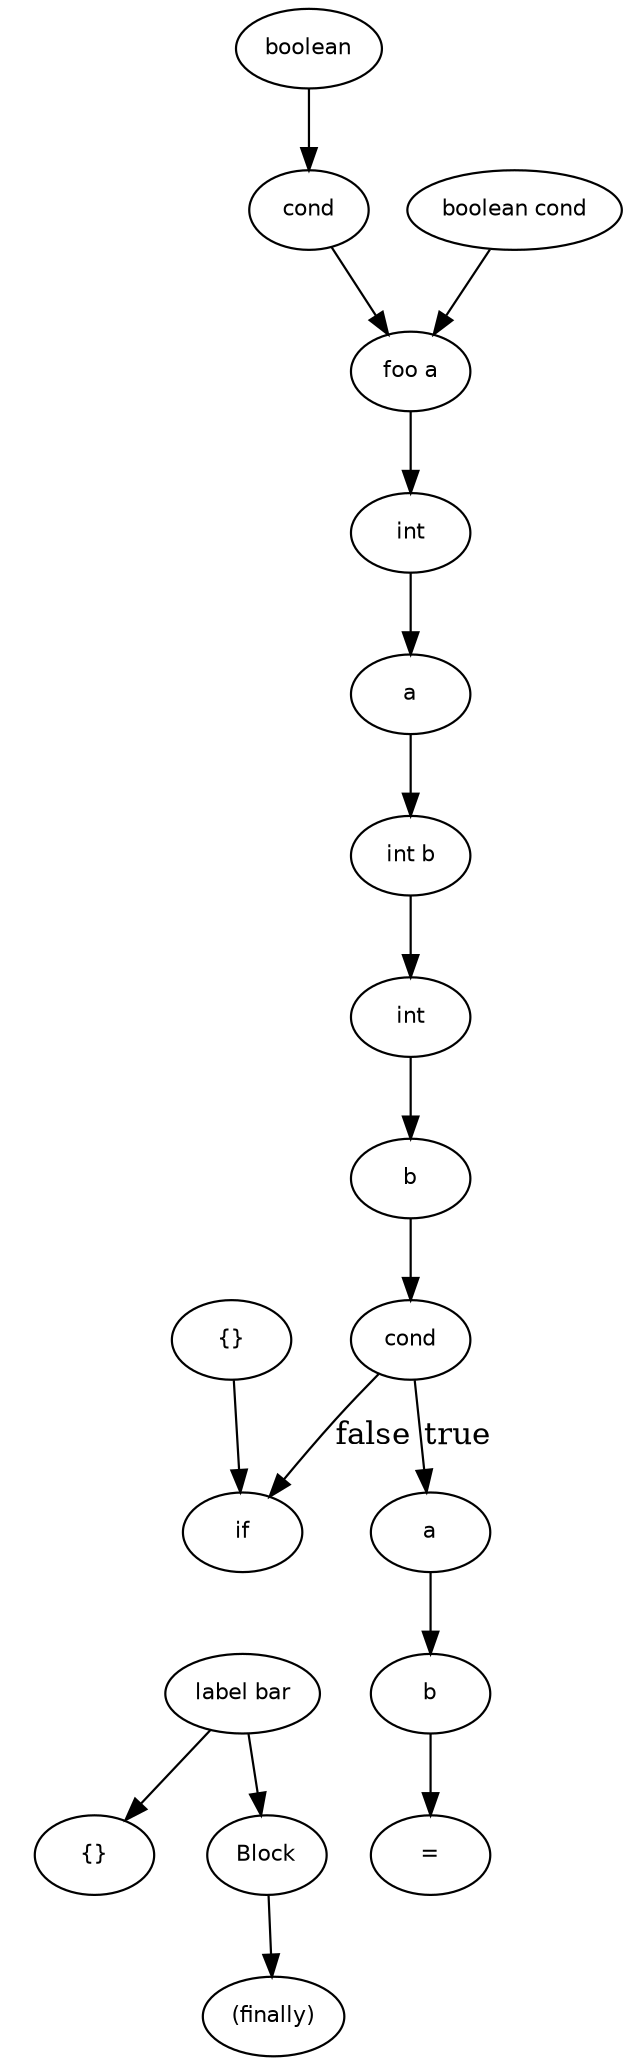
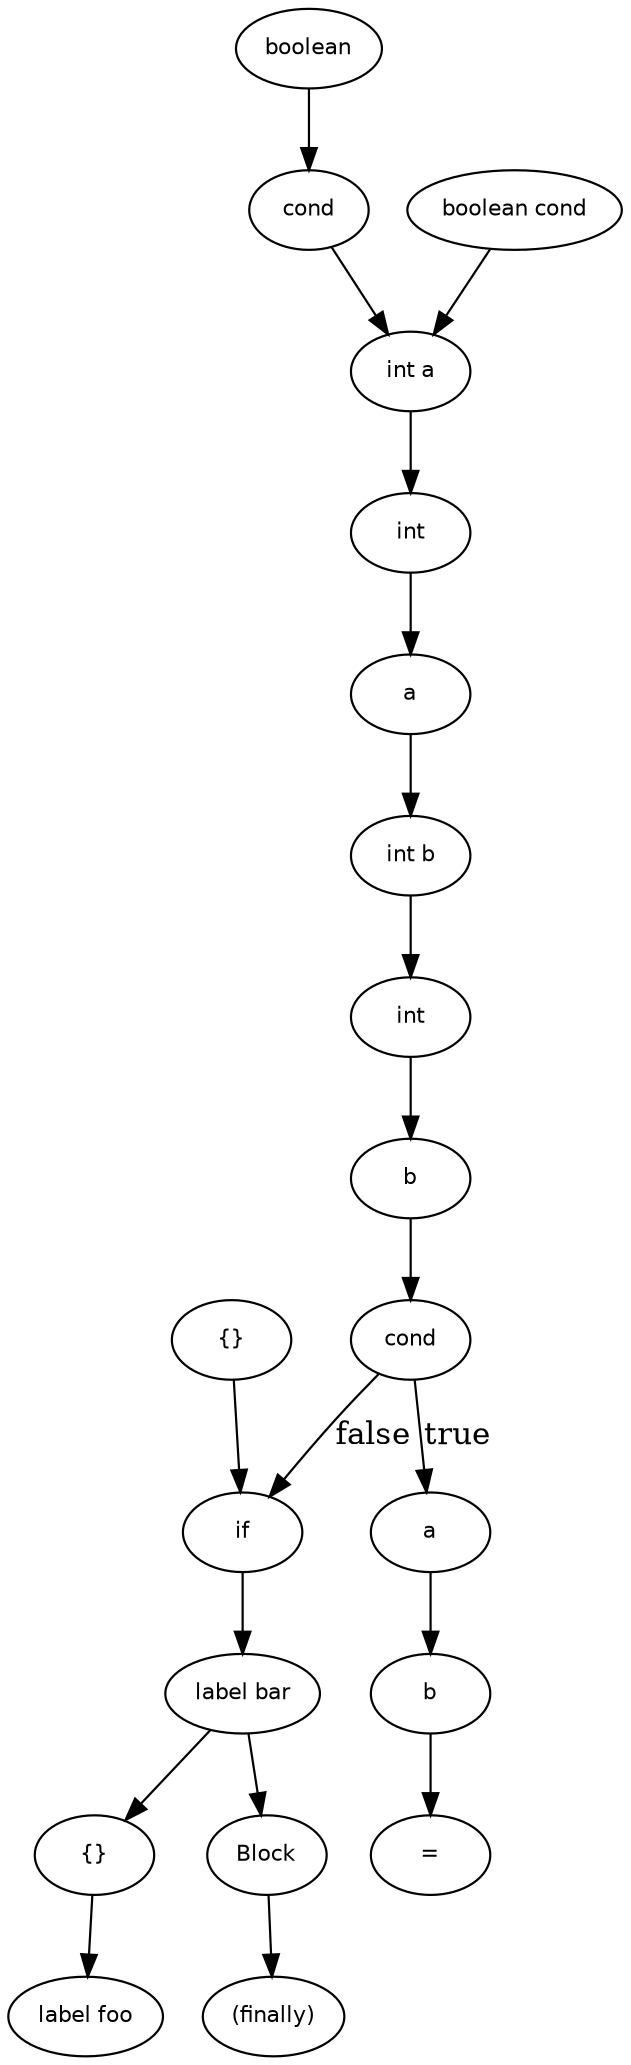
  digraph {
    node [fontname=Helvetica fontsize=10]
    n1 [label="{}"]
    n2 [label=if]
    n3 [label="label bar"]
    n4 [label=cond]
    n5 [label=a]
    n6 [label=b]
    n7 [label="{}"]
    n8 [label=Block]
+   n9 [label="label foo"]
    n10 [label="(finally)"]
    n11 [label=b]
    n12 [label=int]
    n13 [label="int b"]
    n14 [label=a]
    n15 [label=int]
-   n16 [label="foo a"]
+   n16 [label="int a"]
    n17 [label=cond]
    n18 [label=boolean]
    n19 [label="boolean cond"]
    n20 [label="="]
    n1 -> n2
+   n2 -> n3
    n3 -> n7
    n3 -> n8
    n4 -> n2 [label=false]
    n4 -> n5 [label=true]
    n5 -> n6
    n6 -> n20
+   n7 -> n9
    n8 -> n10
    n11 -> n4
    n12 -> n11
    n13 -> n12
    n14 -> n13
    n15 -> n14
    n16 -> n15
    n17 -> n16
    n18 -> n17
    n19 -> n16
  }
